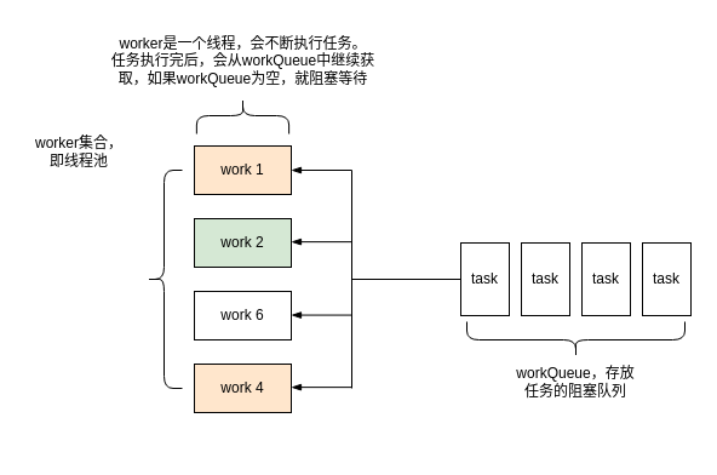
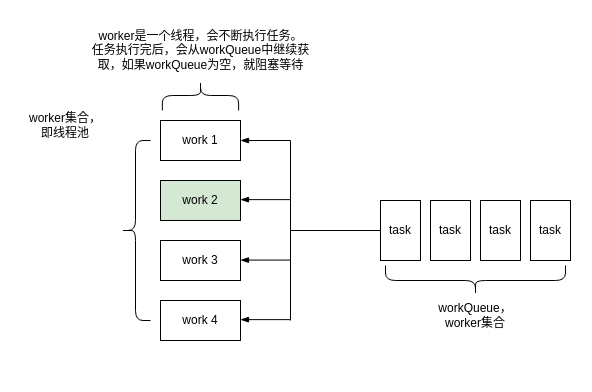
  <mxCell id="0" />
  <mxCell id="1" parent="0" />
- <mxCell id="2" value="work 1" style="rounded=0;whiteSpace=wrap;html=1;fillColor=#ffe6cc;" vertex="1" parent="1"><mxGeometry x="160" y="120" width="80" height="40" as="geometry" /></mxCell>
+ <mxCell id="2" value="work 1" style="rounded=0;whiteSpace=wrap;html=1;" vertex="1" parent="1"><mxGeometry x="160" y="120" width="80" height="40" as="geometry" /></mxCell>
  <mxCell id="3" value="work 2" style="rounded=0;whiteSpace=wrap;html=1;fillColor=#d5e8d4;" vertex="1" parent="1"><mxGeometry x="160" y="180" width="80" height="40" as="geometry" /></mxCell>
- <mxCell id="4" value="work 6" style="rounded=0;whiteSpace=wrap;html=1;" vertex="1" parent="1"><mxGeometry x="160" y="240" width="80" height="40" as="geometry" /></mxCell>
- <mxCell id="5" value="work 4" style="rounded=0;whiteSpace=wrap;html=1;fillColor=#ffe6cc;" vertex="1" parent="1"><mxGeometry x="160" y="300" width="80" height="40" as="geometry" /></mxCell>
+ <mxCell id="4" value="work 3" style="rounded=0;whiteSpace=wrap;html=1;" vertex="1" parent="1"><mxGeometry x="160" y="240" width="80" height="40" as="geometry" /></mxCell>
+ <mxCell id="5" value="work 4" style="rounded=0;whiteSpace=wrap;html=1;" vertex="1" parent="1"><mxGeometry x="160" y="300" width="80" height="40" as="geometry" /></mxCell>
  <mxCell id="6" value="" style="shape=curlyBracket;whiteSpace=wrap;html=1;rounded=1;" vertex="1" parent="1"><mxGeometry x="120" y="140" width="30" height="180" as="geometry" /></mxCell>
  <mxCell id="7" value="" style="shape=curlyBracket;whiteSpace=wrap;html=1;rounded=1;rotation=90;" vertex="1" parent="1"><mxGeometry x="185" y="56.88" width="30" height="76.25" as="geometry" /></mxCell>
  <mxCell id="8" value="task" style="rounded=0;whiteSpace=wrap;html=1;" vertex="1" parent="1"><mxGeometry x="380" y="200" width="40" height="60" as="geometry" /></mxCell>
  <mxCell id="9" value="task" style="rounded=0;whiteSpace=wrap;html=1;" vertex="1" parent="1"><mxGeometry x="430" y="200" width="40" height="60" as="geometry" /></mxCell>
  <mxCell id="10" value="task" style="rounded=0;whiteSpace=wrap;html=1;" vertex="1" parent="1"><mxGeometry x="480" y="200" width="40" height="60" as="geometry" /></mxCell>
  <mxCell id="11" value="task" style="rounded=0;whiteSpace=wrap;html=1;" vertex="1" parent="1"><mxGeometry x="530" y="200" width="40" height="60" as="geometry" /></mxCell>
  <mxCell id="12" value="" style="shape=curlyBracket;whiteSpace=wrap;html=1;rounded=1;rotation=-90;" vertex="1" parent="1"><mxGeometry x="460" y="190" width="30" height="180" as="geometry" /></mxCell>
  <mxCell id="13" value="worker是一个线程，会不断执行任务。&lt;br&gt;任务执行完后，会从workQueue中继续获取，如果workQueue为空，就阻塞等待" style="text;html=1;strokeColor=none;fillColor=none;align=center;verticalAlign=middle;whiteSpace=wrap;rounded=0;" vertex="1" parent="1"><mxGeometry x="87.5" y="20" width="225" height="60" as="geometry" /></mxCell>
  <mxCell id="14" value="worker集合，&lt;br&gt;即线程池" style="text;html=1;strokeColor=none;fillColor=none;align=center;verticalAlign=middle;whiteSpace=wrap;rounded=0;" vertex="1" parent="1"><mxGeometry x="20" y="110" width="90" height="30" as="geometry" /></mxCell>
- <mxCell id="15" value="workQueue，存放任务的阻塞队列" style="text;html=1;strokeColor=none;fillColor=none;align=center;verticalAlign=middle;whiteSpace=wrap;rounded=0;" vertex="1" parent="1"><mxGeometry x="425" y="300" width="100" height="30" as="geometry" /></mxCell>
+ <mxCell id="15" value="workQueue，worker集合" style="text;html=1;strokeColor=none;fillColor=none;align=center;verticalAlign=middle;whiteSpace=wrap;rounded=0;" vertex="1" parent="1"><mxGeometry x="425" y="300" width="100" height="30" as="geometry" /></mxCell>
  <mxCell id="16" value="" style="endArrow=blockThin;html=1;rounded=0;entryX=1;entryY=0.5;entryDx=0;entryDy=0;endFill=1;" edge="1" parent="1" target="2"><mxGeometry width="50" height="50" relative="1" as="geometry"><mxPoint x="290" y="140" as="sourcePoint" /><mxPoint x="430" y="160" as="targetPoint" /></mxGeometry></mxCell>
  <mxCell id="17" value="" style="endArrow=blockThin;html=1;rounded=0;entryX=1;entryY=0.5;entryDx=0;entryDy=0;endFill=1;" edge="1" parent="1"><mxGeometry width="50" height="50" relative="1" as="geometry"><mxPoint x="290" y="199.13" as="sourcePoint" /><mxPoint x="240" y="199.13" as="targetPoint" /></mxGeometry></mxCell>
  <mxCell id="18" value="" style="endArrow=blockThin;html=1;rounded=0;entryX=1;entryY=0.5;entryDx=0;entryDy=0;endFill=1;" edge="1" parent="1"><mxGeometry width="50" height="50" relative="1" as="geometry"><mxPoint x="290" y="259.57" as="sourcePoint" /><mxPoint x="240" y="259.57" as="targetPoint" /></mxGeometry></mxCell>
  <mxCell id="19" value="" style="endArrow=blockThin;html=1;rounded=0;entryX=1;entryY=0.5;entryDx=0;entryDy=0;endFill=1;" edge="1" parent="1"><mxGeometry width="50" height="50" relative="1" as="geometry"><mxPoint x="290" y="319.13" as="sourcePoint" /><mxPoint x="240" y="319.13" as="targetPoint" /></mxGeometry></mxCell>
  <mxCell id="20" value="" style="endArrow=none;html=1;rounded=0;" edge="1" parent="1"><mxGeometry width="50" height="50" relative="1" as="geometry"><mxPoint x="290" y="320" as="sourcePoint" /><mxPoint x="290" y="140" as="targetPoint" /></mxGeometry></mxCell>
  <mxCell id="21" value="" style="endArrow=none;html=1;rounded=0;entryX=0;entryY=0.5;entryDx=0;entryDy=0;" edge="1" parent="1" target="8"><mxGeometry width="50" height="50" relative="1" as="geometry"><mxPoint x="290" y="230" as="sourcePoint" /><mxPoint x="430" y="160" as="targetPoint" /></mxGeometry></mxCell>
